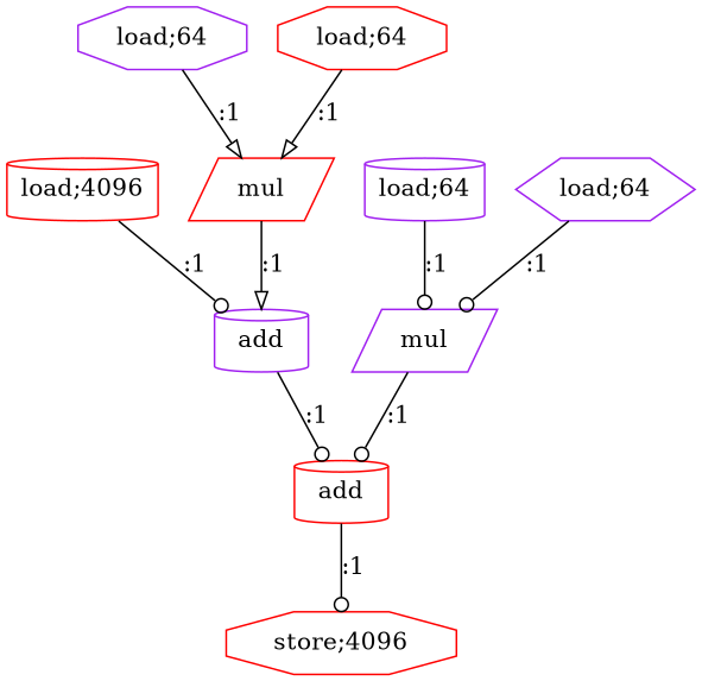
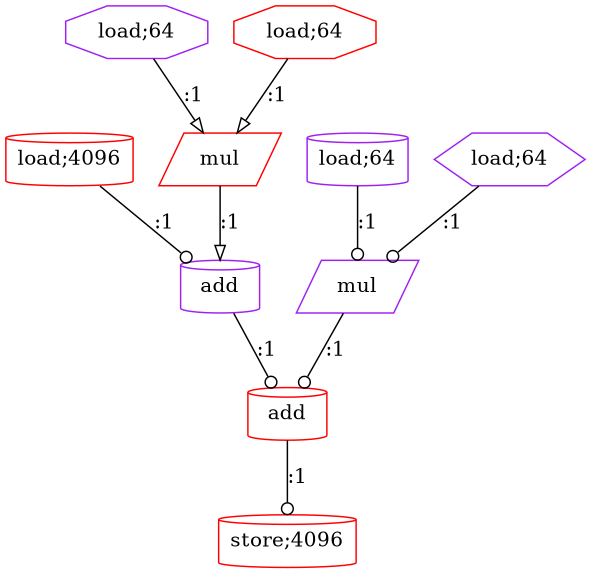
  digraph {
    node [color=red shape=cylinder]
    edge [arrowhead=odot]
    n1 [label="load;4096"]
    n2 [label=add color=purple]
    n3 [label="load;64" color=purple shape=octagon]
    n4 [label=mul shape=parallelogram]
    n5 [label="load;64" shape=octagon]
    n6 [label=add]
    n7 [label="load;64" color=purple]
    n8 [label=mul color=purple shape=parallelogram]
    n9 [label="load;64" color=purple shape=hexagon]
-   n10 [label="store;4096" shape=octagon]
+   n10 [label="store;4096"]
    n1 -> n2 [label=":1"]
    n2 -> n6 [label=":1"]
    n3 -> n4 [label=":1" arrowhead=onormal]
    n4 -> n2 [label=":1" arrowhead=onormal]
    n5 -> n4 [label=":1" arrowhead=onormal]
    n6 -> n10 [label=":1"]
    n7 -> n8 [label=":1"]
    n8 -> n6 [label=":1"]
    n9 -> n8 [label=":1"]
  }
